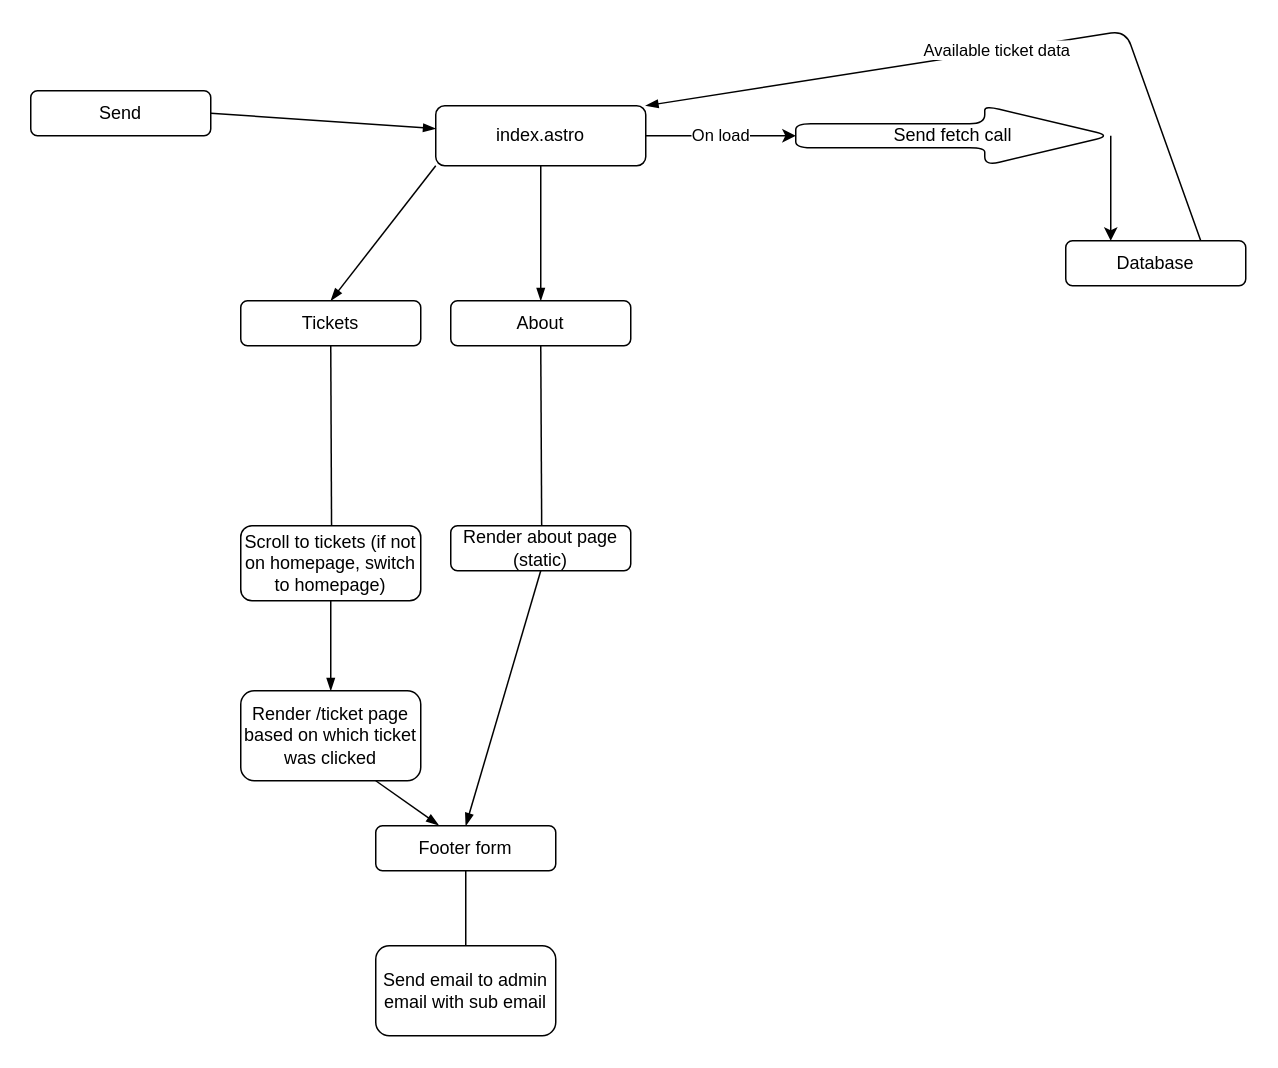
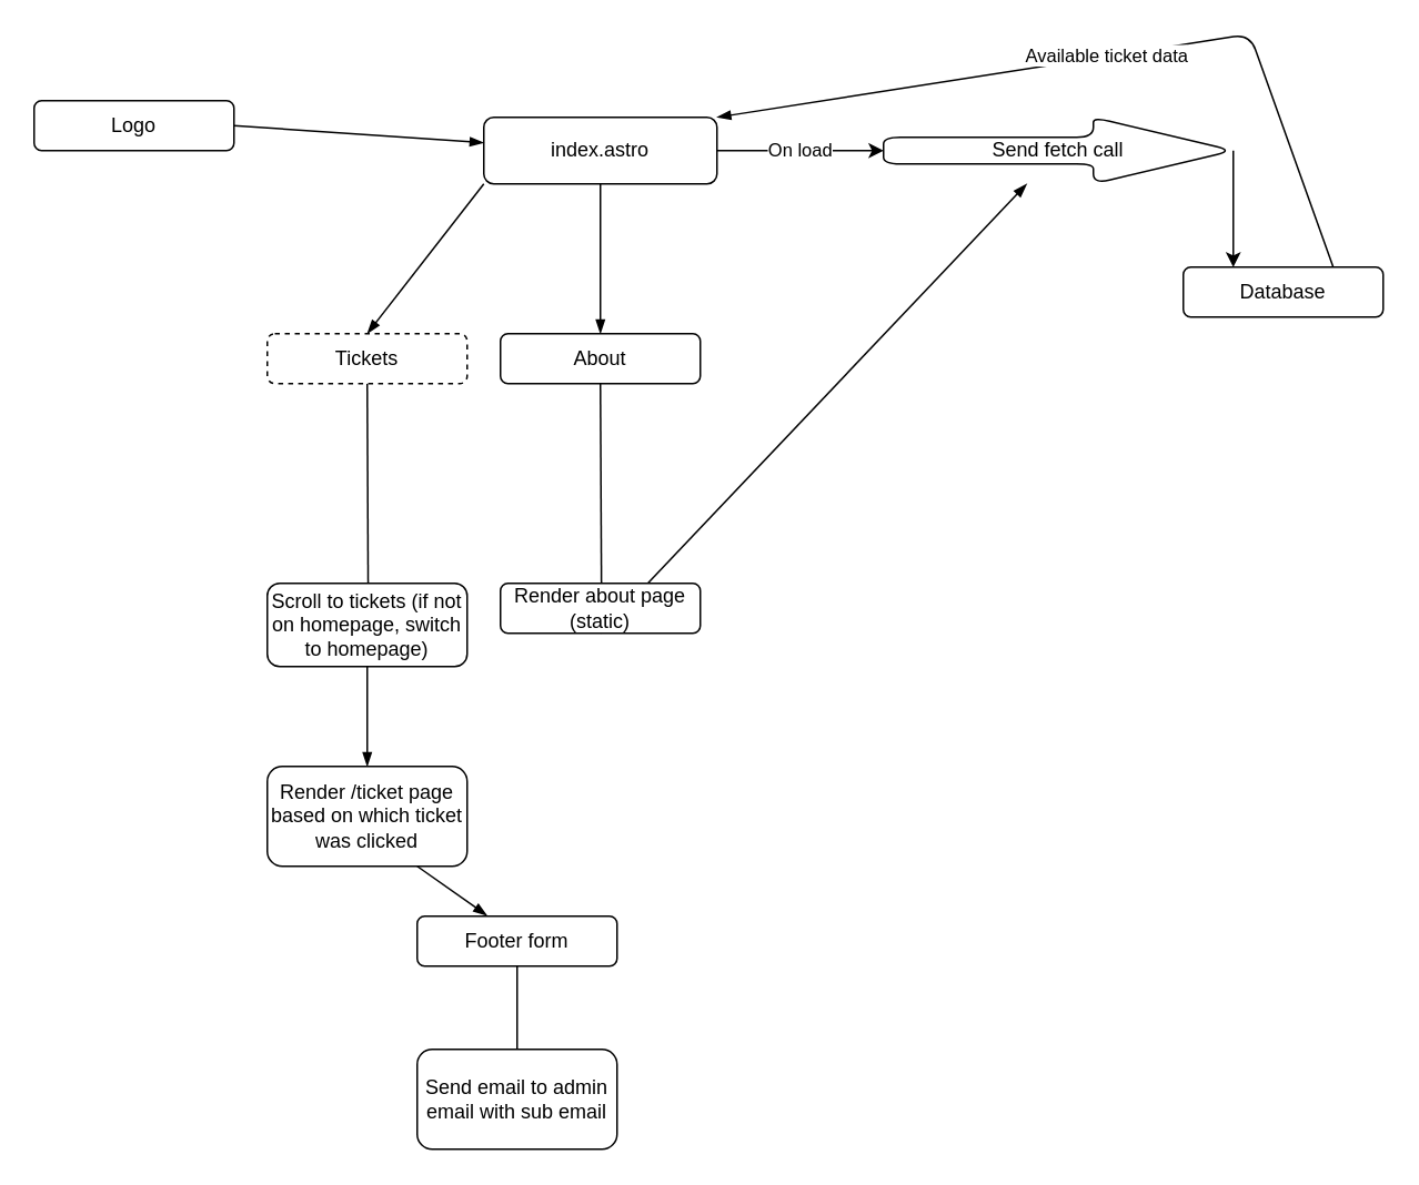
  <mxCell id="0" />
  <mxCell id="1" parent="0" />
  <mxCell id="2" value="On load" style="edgeStyle=none;html=1;" edge="1" parent="1" source="5" target="9"><mxGeometry relative="1" as="geometry" /></mxCell>
  <mxCell id="3" style="edgeStyle=none;html=1;exitX=0;exitY=1;exitDx=0;exitDy=0;entryX=0.5;entryY=0;entryDx=0;entryDy=0;endArrow=blockThin;endFill=1;" edge="1" parent="1" source="5" target="11"><mxGeometry relative="1" as="geometry" /></mxCell>
  <mxCell id="4" style="edgeStyle=none;html=1;exitX=0.5;exitY=1;exitDx=0;exitDy=0;entryX=0.5;entryY=0;entryDx=0;entryDy=0;endArrow=blockThin;endFill=1;" edge="1" parent="1" source="5" target="13"><mxGeometry relative="1" as="geometry" /></mxCell>
  <mxCell id="5" value="index.astro" style="rounded=1;whiteSpace=wrap;html=1;" vertex="1" parent="1"><mxGeometry x="290" y="70" width="140" height="40" as="geometry" /></mxCell>
  <mxCell id="6" value="Available ticket data" style="edgeStyle=none;html=1;exitX=0.75;exitY=0;exitDx=0;exitDy=0;endArrow=blockThin;endFill=1;entryX=1;entryY=0;entryDx=0;entryDy=0;" edge="1" parent="1" source="7" target="5"><mxGeometry relative="1" as="geometry"><mxPoint x="710" y="10" as="targetPoint" /><Array as="points"><mxPoint x="750" y="20" /></Array></mxGeometry></mxCell>
  <mxCell id="7" value="Database" style="rounded=1;whiteSpace=wrap;html=1;" vertex="1" parent="1"><mxGeometry x="710" y="160" width="120" height="30" as="geometry" /></mxCell>
  <mxCell id="8" style="edgeStyle=none;html=1;exitX=1;exitY=0.5;exitDx=0;exitDy=0;exitPerimeter=0;entryX=0.25;entryY=0;entryDx=0;entryDy=0;" edge="1" parent="1" source="9" target="7"><mxGeometry relative="1" as="geometry" /></mxCell>
  <mxCell id="9" value="Send fetch call" style="shape=singleArrow;whiteSpace=wrap;html=1;arrowWidth=0.4;arrowSize=0.4;rounded=1;" vertex="1" parent="1"><mxGeometry x="530" y="70" width="210" height="40" as="geometry" /></mxCell>
  <mxCell id="10" style="edgeStyle=none;html=1;exitX=0.5;exitY=1;exitDx=0;exitDy=0;endArrow=blockThin;endFill=1;" edge="1" parent="1" source="11"><mxGeometry relative="1" as="geometry"><mxPoint x="220.667" y="380" as="targetPoint" /></mxGeometry></mxCell>
- <mxCell id="11" value="Tickets" style="rounded=1;whiteSpace=wrap;html=1;" vertex="1" parent="1"><mxGeometry x="160" y="200" width="120" height="30" as="geometry" /></mxCell>
+ <mxCell id="11" value="Tickets" style="rounded=1;whiteSpace=wrap;html=1;dashed=1;" vertex="1" parent="1"><mxGeometry x="160" y="200" width="120" height="30" as="geometry" /></mxCell>
  <mxCell id="12" style="edgeStyle=none;html=1;exitX=0.5;exitY=1;exitDx=0;exitDy=0;endArrow=blockThin;endFill=1;" edge="1" parent="1" source="13"><mxGeometry relative="1" as="geometry"><mxPoint x="360.667" y="360" as="targetPoint" /></mxGeometry></mxCell>
  <mxCell id="13" value="About" style="rounded=1;whiteSpace=wrap;html=1;" vertex="1" parent="1"><mxGeometry x="300" y="200" width="120" height="30" as="geometry" /></mxCell>
  <mxCell id="14" style="edgeStyle=none;html=1;exitX=0.5;exitY=1;exitDx=0;exitDy=0;entryX=0.5;entryY=0;entryDx=0;entryDy=0;endArrow=blockThin;endFill=1;" edge="1" parent="1" source="15" target="17"><mxGeometry relative="1" as="geometry" /></mxCell>
  <mxCell id="15" value="Scroll to tickets (if not on homepage, switch to homepage)" style="rounded=1;whiteSpace=wrap;html=1;" vertex="1" parent="1"><mxGeometry x="160" y="350" width="120" height="50" as="geometry" /></mxCell>
  <mxCell id="16" style="edgeStyle=none;html=1;exitX=0.75;exitY=1;exitDx=0;exitDy=0;entryX=0.35;entryY=-0.011;entryDx=0;entryDy=0;entryPerimeter=0;endArrow=blockThin;endFill=1;" edge="1" parent="1" source="17" target="23"><mxGeometry relative="1" as="geometry" /></mxCell>
  <mxCell id="17" value="Render /ticket page based on which ticket was clicked" style="rounded=1;whiteSpace=wrap;html=1;" vertex="1" parent="1"><mxGeometry x="160" y="460" width="120" height="60" as="geometry" /></mxCell>
- <mxCell id="18" style="edgeStyle=none;html=1;exitX=0.5;exitY=1;exitDx=0;exitDy=0;entryX=0.5;entryY=0;entryDx=0;entryDy=0;endArrow=blockThin;endFill=1;" edge="1" parent="1" source="19" target="23"><mxGeometry relative="1" as="geometry" /></mxCell>
+ <mxCell id="18" style="edgeStyle=none;html=1;exitX=0.5;exitY=1;exitDx=0;exitDy=0;endArrow=blockThin;endFill=1;" edge="1" parent="1" source="19" target="9"><mxGeometry relative="1" as="geometry" /></mxCell>
  <mxCell id="19" value="Render about page (static)" style="rounded=1;whiteSpace=wrap;html=1;" vertex="1" parent="1"><mxGeometry x="300" y="350" width="120" height="30" as="geometry" /></mxCell>
  <mxCell id="20" style="edgeStyle=none;html=1;exitX=1;exitY=0.5;exitDx=0;exitDy=0;endArrow=blockThin;endFill=1;" edge="1" parent="1" source="21" target="5"><mxGeometry relative="1" as="geometry" /></mxCell>
- <mxCell id="21" value="Send" style="rounded=1;whiteSpace=wrap;html=1;" vertex="1" parent="1"><mxGeometry x="20" y="60" width="120" height="30" as="geometry" /></mxCell>
+ <mxCell id="21" value="Logo" style="rounded=1;whiteSpace=wrap;html=1;" vertex="1" parent="1"><mxGeometry x="20" y="60" width="120" height="30" as="geometry" /></mxCell>
  <mxCell id="22" style="edgeStyle=none;html=1;exitX=0.5;exitY=1;exitDx=0;exitDy=0;endArrow=blockThin;endFill=1;" edge="1" parent="1" source="23"><mxGeometry relative="1" as="geometry"><mxPoint x="310" y="660" as="targetPoint" /></mxGeometry></mxCell>
  <mxCell id="23" value="Footer form" style="rounded=1;whiteSpace=wrap;html=1;" vertex="1" parent="1"><mxGeometry x="250" y="550" width="120" height="30" as="geometry" /></mxCell>
  <mxCell id="24" value="Send email to admin email with sub email" style="rounded=1;whiteSpace=wrap;html=1;" vertex="1" parent="1"><mxGeometry x="250" y="630" width="120" height="60" as="geometry" /></mxCell>
